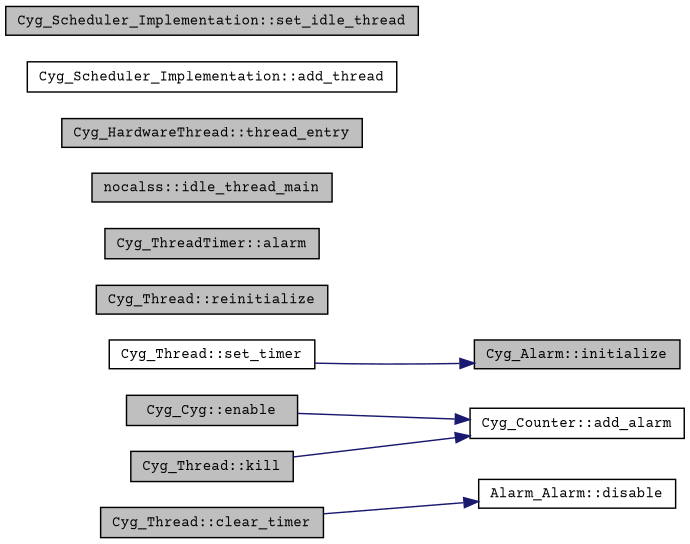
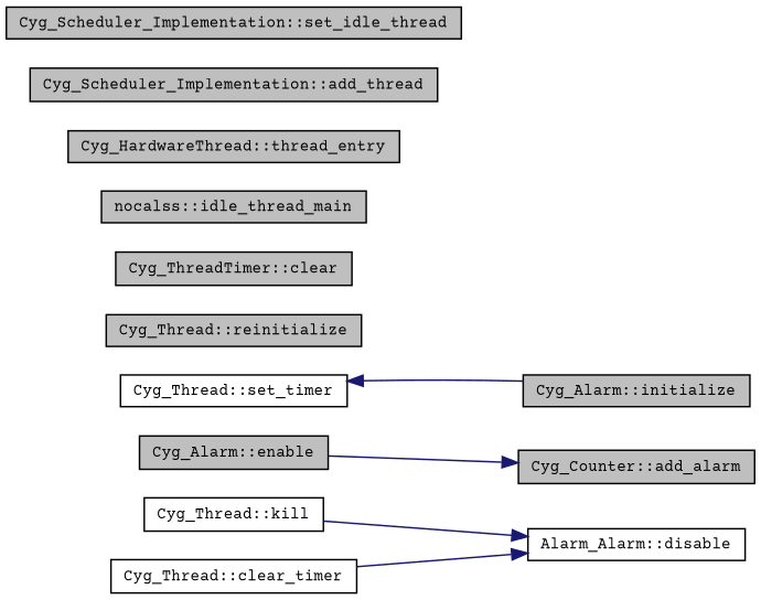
  digraph {
    fontname="Courier Prime"
    rankdir=LR
    node [color=black fillcolor=grey75 fontcolor=black fontname="Courier Prime" fontsize=10 shape=record style=filled]
    edge [color=midnightblue fontname="Courier Prime" fontsize=10 labelfontname=Helvetica labelfontsize=10 style=solid]
-   n1 [height=0.2 label="Cyg_Cyg::enable" width=0.4]
-   n2 [fillcolor=white height=0.2 label="Cyg_Counter::add_alarm" width=0.4 fontcolor=""]
+   n1 [height=0.2 label="Cyg_Alarm::enable" width=0.4]
+   n2 [height=0.2 label="Cyg_Counter::add_alarm" width=0.4 fontcolor=""]
    n3 [fillcolor=white height=0.2 label="Cyg_Thread::set_timer" width=0.4]
    n4 [height=0.2 label="Cyg_Alarm::initialize" width=0.4 fontcolor=""]
-   n5 [height=0.2 label="Cyg_Thread::clear_timer" width=0.4]
+   n5 [fillcolor=white height=0.2 label="Cyg_Thread::clear_timer" width=0.4]
    n6 [fillcolor=white height=0.2 label="Alarm_Alarm::disable" width=0.4 fontcolor=""]
-   n7 [height=0.2 label="Cyg_Thread::kill" width=0.4]
+   n7 [fillcolor=white height=0.2 label="Cyg_Thread::kill" width=0.4]
    n8 [height=0.2 label="Cyg_Thread::reinitialize" width=0.4]
-   n9 [height=0.2 label="Cyg_ThreadTimer::alarm" width=0.4]
+   n9 [height=0.2 label="Cyg_ThreadTimer::clear" width=0.4]
    n10 [height=0.2 label="nocalss::idle_thread_main" width=0.4]
    n11 [height=0.2 label="Cyg_HardwareThread::thread_entry" width=0.4]
-   n12 [fillcolor=white height=0.2 label="Cyg_Scheduler_Implementation::add_thread" width=0.4]
+   n12 [height=0.2 label="Cyg_Scheduler_Implementation::add_thread" width=0.4]
    n13 [height=0.2 label="Cyg_Scheduler_Implementation::set_idle_thread" width=0.4]
    n1 -> n2
-   n3 -> n4
+   n4 -> n3
    n5 -> n6
-   n7 -> n2
+   n7 -> n6
  }
